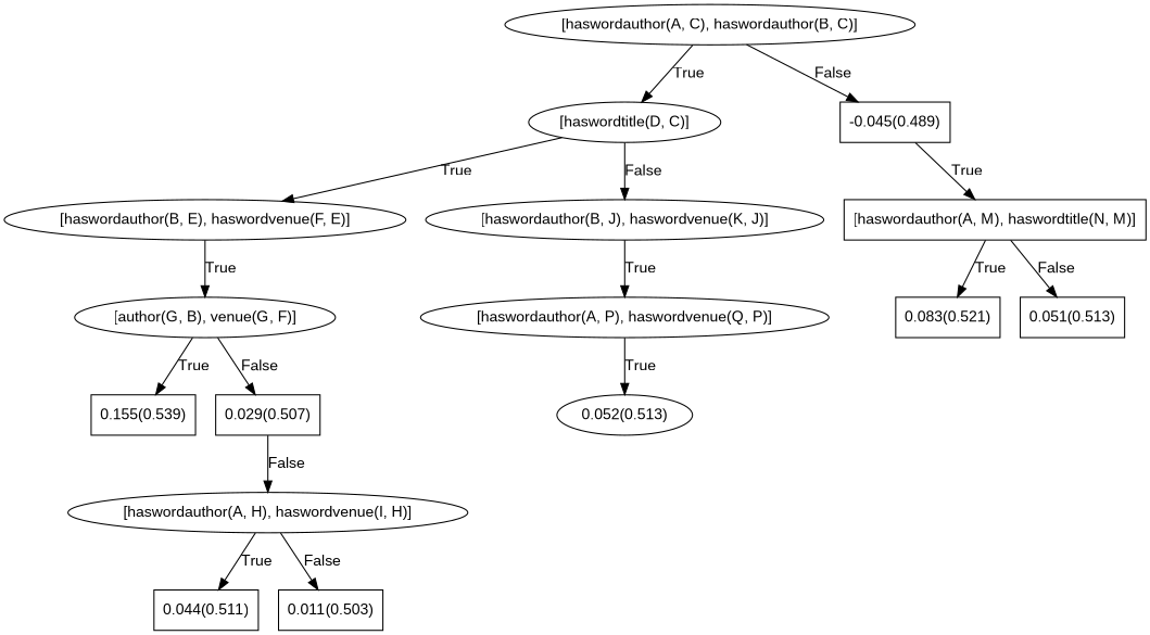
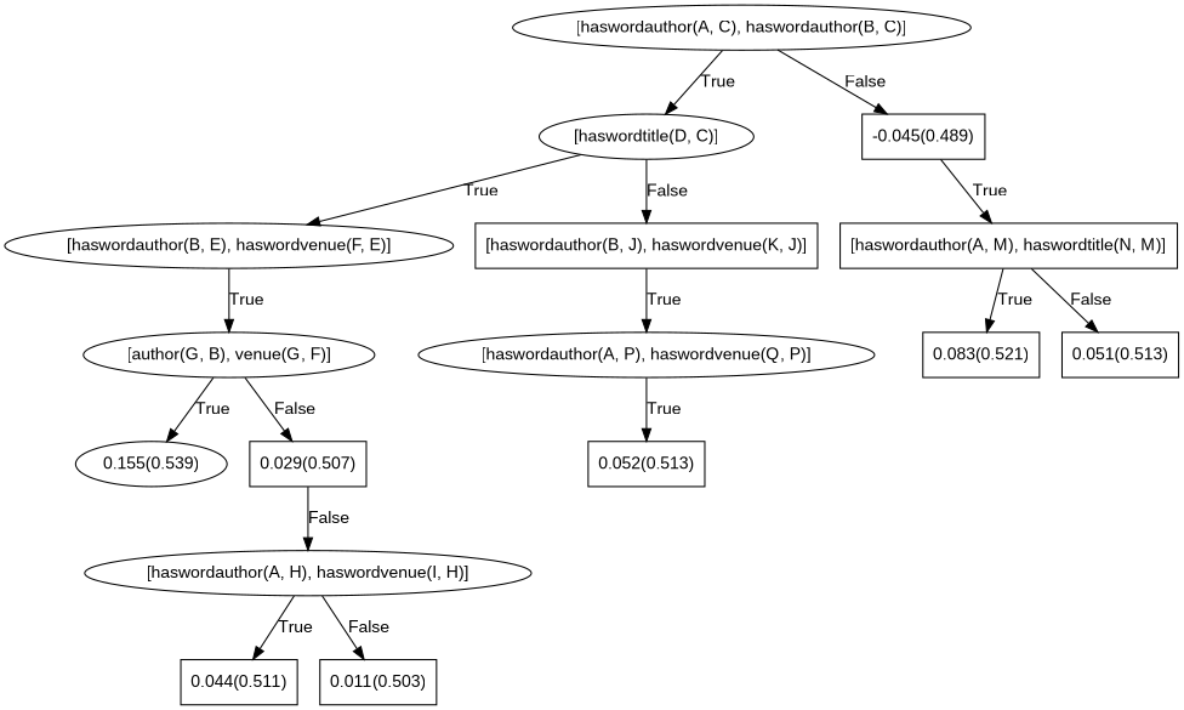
  digraph {
    fontname="Liberation Sans"
    node [fontname="Liberation Sans" shape=box]
    edge [fontname="Liberation Sans"]
    n1 [label="[haswordauthor(A, C), haswordauthor(B, C)]" shape=""]
    n2 [label="[haswordtitle(D, C)]" shape=""]
    n3 [label="-0.045(0.489)"]
    n4 [label="[haswordauthor(B, E), haswordvenue(F, E)]" shape=""]
-   n5 [label="[haswordauthor(B, J), haswordvenue(K, J)]" shape=""]
+   n5 [label="[haswordauthor(B, J), haswordvenue(K, J)]"]
    n6 [label="[haswordauthor(A, M), haswordtitle(N, M)]"]
    n7 [label="[author(G, B), venue(G, F)]" shape=""]
    n8 [label="[haswordauthor(A, P), haswordvenue(Q, P)]" shape=""]
-   n9 [label="0.155(0.539)"]
+   n9 [label="0.155(0.539)" shape=ellipse]
    n10 [label="0.029(0.507)"]
    n11 [label="[haswordauthor(A, H), haswordvenue(I, H)]" shape=""]
    n12 [label="0.044(0.511)"]
    n13 [label="0.011(0.503)"]
    n14 [label="0.083(0.521)"]
    n15 [label="0.051(0.513)"]
-   n16 [label="0.052(0.513)" shape=ellipse]
+   n16 [label="0.052(0.513)"]
    n1 -> n2 [label=True]
    n1 -> n3 [label=False]
    n2 -> n4 [label=True]
    n2 -> n5 [label=False]
    n3 -> n6 [label=True]
    n4 -> n7 [label=True]
    n5 -> n8 [label=True]
    n6 -> n14 [label=True]
    n6 -> n15 [label=False]
    n7 -> n9 [label=True]
    n7 -> n10 [label=False]
    n8 -> n16 [label=True]
    n10 -> n11 [label=False]
    n11 -> n12 [label=True]
    n11 -> n13 [label=False]
  }
